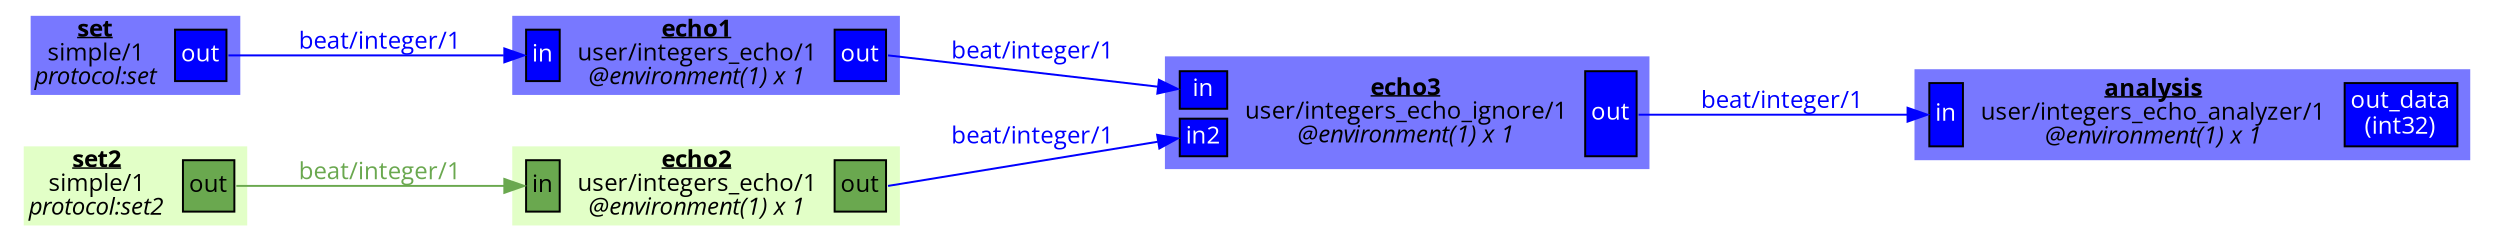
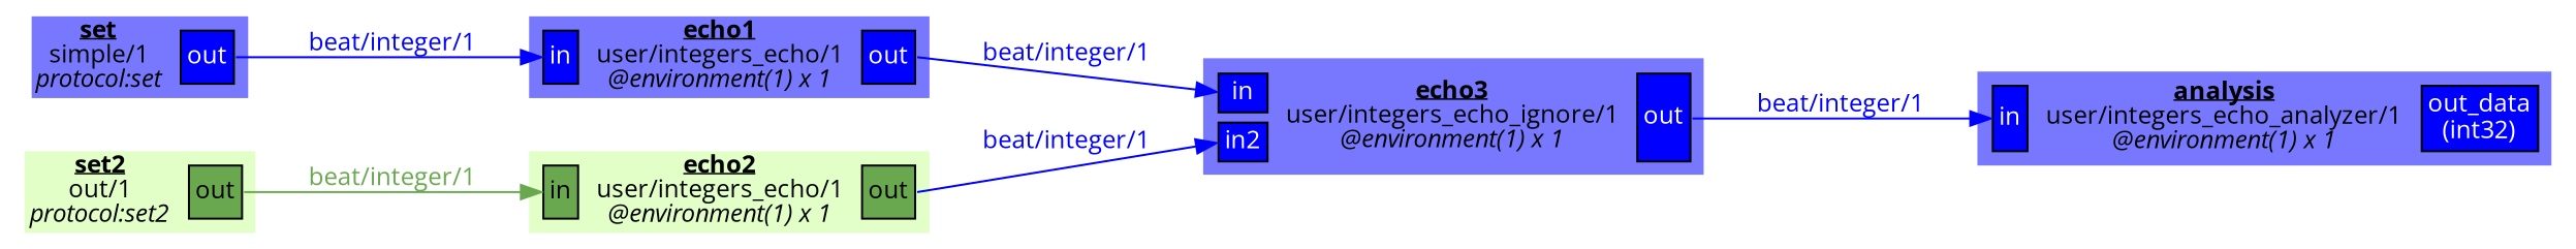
  digraph {
    compound=true
    rankdir=LR
    splines=polyline
    fontname="Open Sans"
    node [fontname="Open Sans" fontsize=12 shape=none]
    edge [color="#0000FF" fontcolor="#0000FF" fontname="Open Sans" fontsize=12 headport=input_in tailport=output_out]
    n1 [label=<<table border="0" cellspacing="0" bgcolor="#7878ff"><tr><td><font color="#000000"><b><u>set</u></b><br/>simple/1<br/><i>protocol:set</i></font></td><td><table border="0" cellspacing="5" bgcolor="#7878ff"><tr><td port="output_out" bgcolor="#0000FF" border="1"><font color="#ffffff">out</font></td></tr></table></td></tr></table>>]
-   n2 [label=<<table border="0" cellspacing="0" bgcolor="#e2ffc7"><tr><td><font color="#000000"><b><u>set2</u></b><br/>simple/1<br/><i>protocol:set2</i></font></td><td><table border="0" cellspacing="5" bgcolor="#e2ffc7"><tr><td port="output_out" bgcolor="#6AA84F" border="1"><font color="#000000">out</font></td></tr></table></td></tr></table>>]
+   n2 [label=<<table border="0" cellspacing="0" bgcolor="#e2ffc7"><tr><td><font color="#000000"><b><u>set2</u></b><br/>out/1<br/><i>protocol:set2</i></font></td><td><table border="0" cellspacing="5" bgcolor="#e2ffc7"><tr><td port="output_out" bgcolor="#6AA84F" border="1"><font color="#000000">out</font></td></tr></table></td></tr></table>>]
    n3 [label=<<table border="0" cellspacing="0" bgcolor="#7878ff"><tr><td><table border="0" cellspacing="5" bgcolor="#7878ff"><tr><td port="input_in" bgcolor="#0000FF" border="1"><font color="#ffffff">in</font></td></tr></table></td><td><font color="#000000"><b><u>echo1</u></b><br/>user/integers_echo/1<br/><i>@environment(1) x 1</i></font></td><td><table border="0" cellspacing="5" bgcolor="#7878ff"><tr><td port="output_out" bgcolor="#0000FF" border="1"><font color="#ffffff">out</font></td></tr></table></td></tr></table>>]
    n4 [label=<<table border="0" cellspacing="0" bgcolor="#e2ffc7"><tr><td><table border="0" cellspacing="5" bgcolor="#e2ffc7"><tr><td port="input_in" bgcolor="#6AA84F" border="1"><font color="#000000">in</font></td></tr></table></td><td><font color="#000000"><b><u>echo2</u></b><br/>user/integers_echo/1<br/><i>@environment(1) x 1</i></font></td><td><table border="0" cellspacing="5" bgcolor="#e2ffc7"><tr><td port="output_out" bgcolor="#6AA84F" border="1"><font color="#000000">out</font></td></tr></table></td></tr></table>>]
    n5 [label=<<table border="0" cellspacing="0" bgcolor="#7878ff"><tr><td><table border="0" cellspacing="5" bgcolor="#7878ff"><tr><td port="input_in" bgcolor="#0000FF" border="1"><font color="#ffffff">in</font></td></tr><tr><td port="input_in2" bgcolor="#0000FF" border="1"><font color="#ffffff">in2</font></td></tr></table></td><td><font color="#000000"><b><u>echo3</u></b><br/>user/integers_echo_ignore/1<br/><i>@environment(1) x 1</i></font></td><td><table border="0" cellspacing="5" bgcolor="#7878ff"><tr><td port="output_out" bgcolor="#0000FF" border="1"><font color="#ffffff">out</font></td></tr></table></td></tr></table>>]
    n6 [label=<<table border="0" cellspacing="0" bgcolor="#7878ff"><tr><td><table border="0" cellspacing="5" bgcolor="#7878ff"><tr><td port="input_in" bgcolor="#0000FF" border="1"><font color="#ffffff">in</font></td></tr></table></td><td><font color="#000000"><b><u>analysis</u></b><br/>user/integers_echo_analyzer/1<br/><i>@environment(1) x 1</i></font></td><td><table border="0" cellspacing="5" bgcolor="#7878ff"><tr><td bgcolor="#0000FF" border="1"><font color="#ffffff">out_data<br/>(int32)</font></td></tr></table></td></tr></table>>]
    subgraph sub_1 {
      label=datasets
      rank=same
      n1
      n2
    }
    subgraph sub_2 {
      label=analyzers
      rank=same
    }
    n1 -> n3 [label="beat/integer/1"]
    n2 -> n4 [color="#6AA84F" fontcolor="#6AA84F" label="beat/integer/1"]
    n3 -> n5 [label="beat/integer/1"]
    n4 -> n5 [headport=input_in2 label="beat/integer/1"]
    n5 -> n6 [label="beat/integer/1"]
  }
